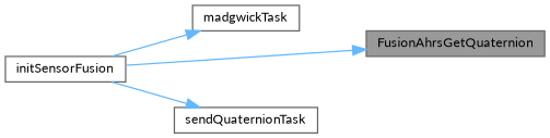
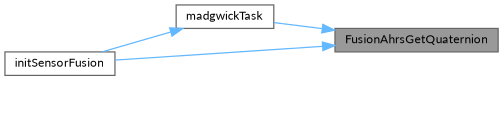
  digraph {
    fontname=Lato
    rankdir=RL
    node [color=grey40 fillcolor=white fontname=Lato fontsize=10 shape=box style=filled]
    edge [color=steelblue1 dir=back fontname=Lato fontsize=10 labelfontname=Helvetica labelfontsize=10 style=solid]
    n1 [color=gray40 fillcolor=grey60 fontcolor=black height=0.2 label=FusionAhrsGetQuaternion width=0.4]
    n2 [height=0.2 label=madgwickTask width=0.4]
    n3 [height=0.2 label=initSensorFusion width=0.4]
-   n4 [height=0.2 label=sendQuaternionTask width=0.4]
+   n1 -> n2
    n1 -> n3
    n2 -> n3
-   n4 -> n3
  }
